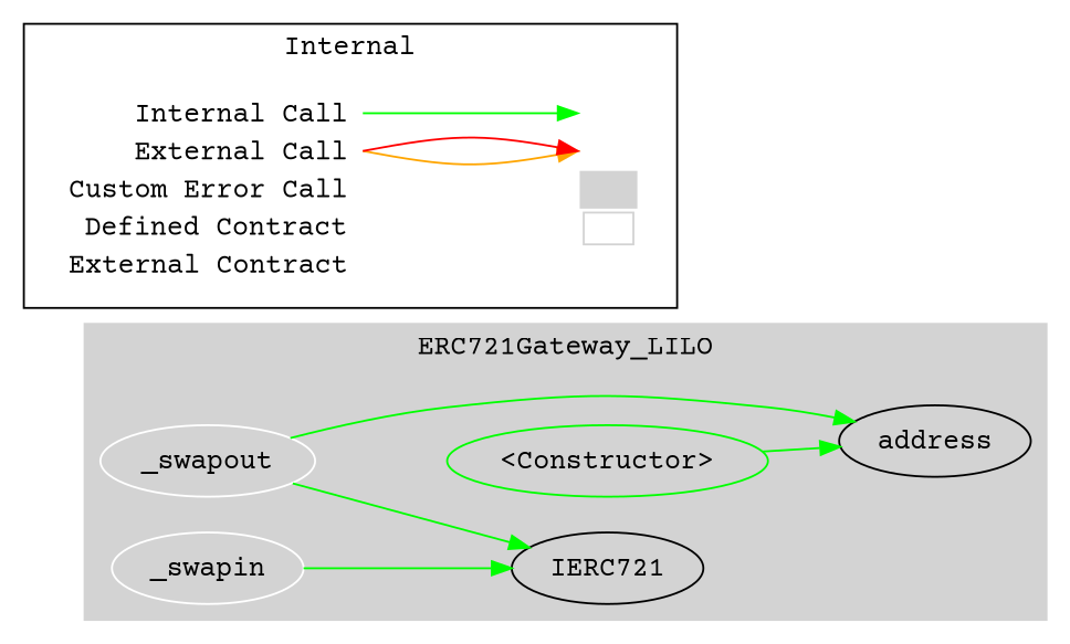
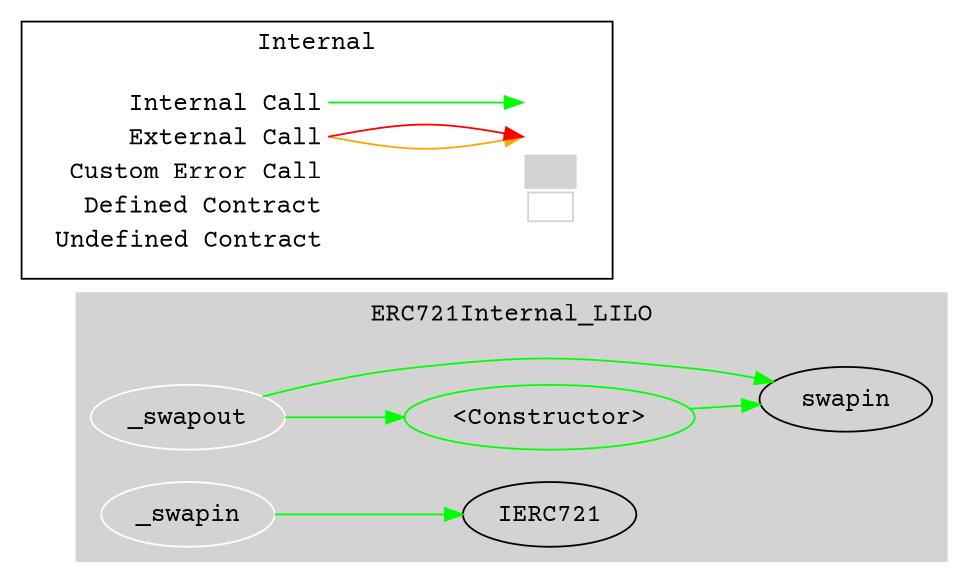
  digraph {
    compound=true
    fontname="Courier Prime"
    rankdir=LR
    node [fontname="Courier Prime"]
    edge [color=green fontname="Courier Prime"]
    n1 [color=green label="<Constructor>"]
    n2 [color=white label=_swapout]
    n3 [color=white label=_swapin]
    n4 [label=IERC721]
-   n5 [label=address]
-   n6 [label=<<table border="0" cellpadding="2" cellspacing="0" cellborder="0">   <tr><td align="right" port="i1">Internal Call</td></tr>   <tr><td align="right" port="i2">External Call</td></tr>   <tr><td align="right" port="i2">Custom Error Call</td></tr>   <tr><td align="right" port="i3">Defined Contract</td></tr>   <tr><td align="right" port="i4">External Contract</td></tr>   </table>> shape=plaintext]
+   n5 [label=swapin]
+   n6 [label=<<table border="0" cellpadding="2" cellspacing="0" cellborder="0">   <tr><td align="right" port="i1">Internal Call</td></tr>   <tr><td align="right" port="i2">External Call</td></tr>   <tr><td align="right" port="i2">Custom Error Call</td></tr>   <tr><td align="right" port="i3">Defined Contract</td></tr>   <tr><td align="right" port="i4">Undefined Contract</td></tr>   </table>> shape=plaintext]
    n7 [label=<<table border="0" cellpadding="2" cellspacing="0" cellborder="0">   <tr><td port="i1">&nbsp;&nbsp;&nbsp;</td></tr>   <tr><td port="i2">&nbsp;&nbsp;&nbsp;</td></tr>   <tr><td port="i3" bgcolor="lightgray">&nbsp;&nbsp;&nbsp;</td></tr>   <tr><td port="i4">     <table border="1" cellborder="0" cellspacing="0" cellpadding="7" color="lightgray">       <tr>        <td></td>       </tr>      </table>   </td></tr>   </table>> shape=plaintext]
    subgraph cluster_1 {
      bgcolor=lightgray
      color=lightgray
-     label=ERC721Gateway_LILO
+     label=ERC721Internal_LILO
      style=filled
      n1
      n2
      n3
      n4
      n5
    }
    subgraph cluster_2 {
      label=Internal
      n6
      n7
    }
    n1 -> n5
-   n2 -> n4
+   n2 -> n1
    n2 -> n5
    n3 -> n4
    n6 -> n7 [headport="i1:w" tailport="i1:e"]
    n6 -> n7 [color=orange headport="i2:w" tailport="i2:e"]
    n6 -> n7 [color=red headport="i2:w" tailport="i2:e"]
  }
